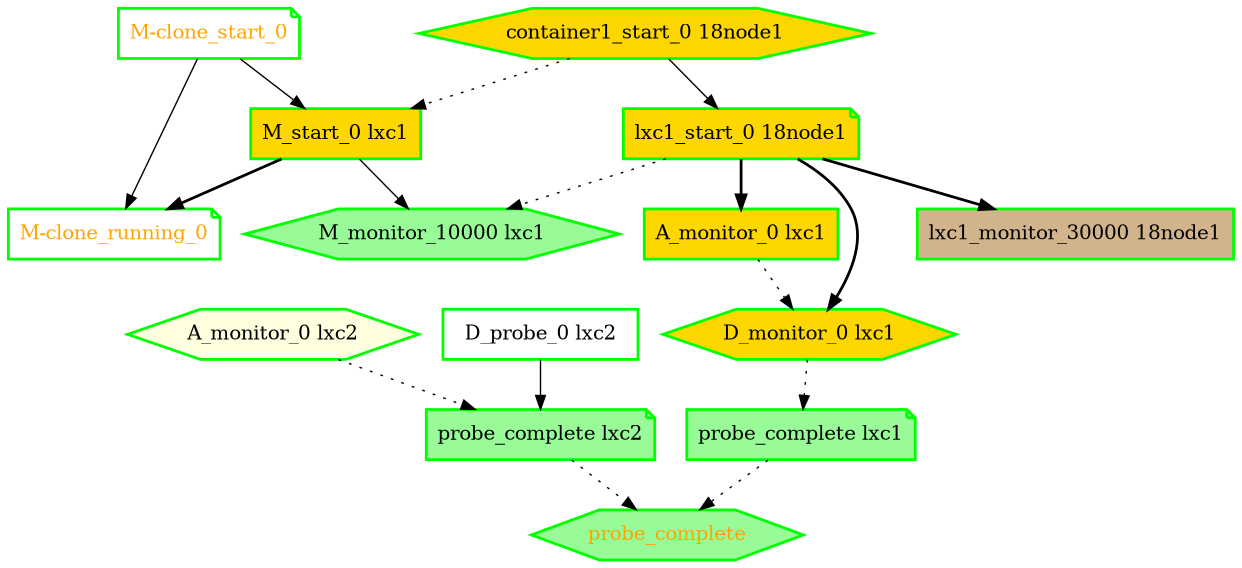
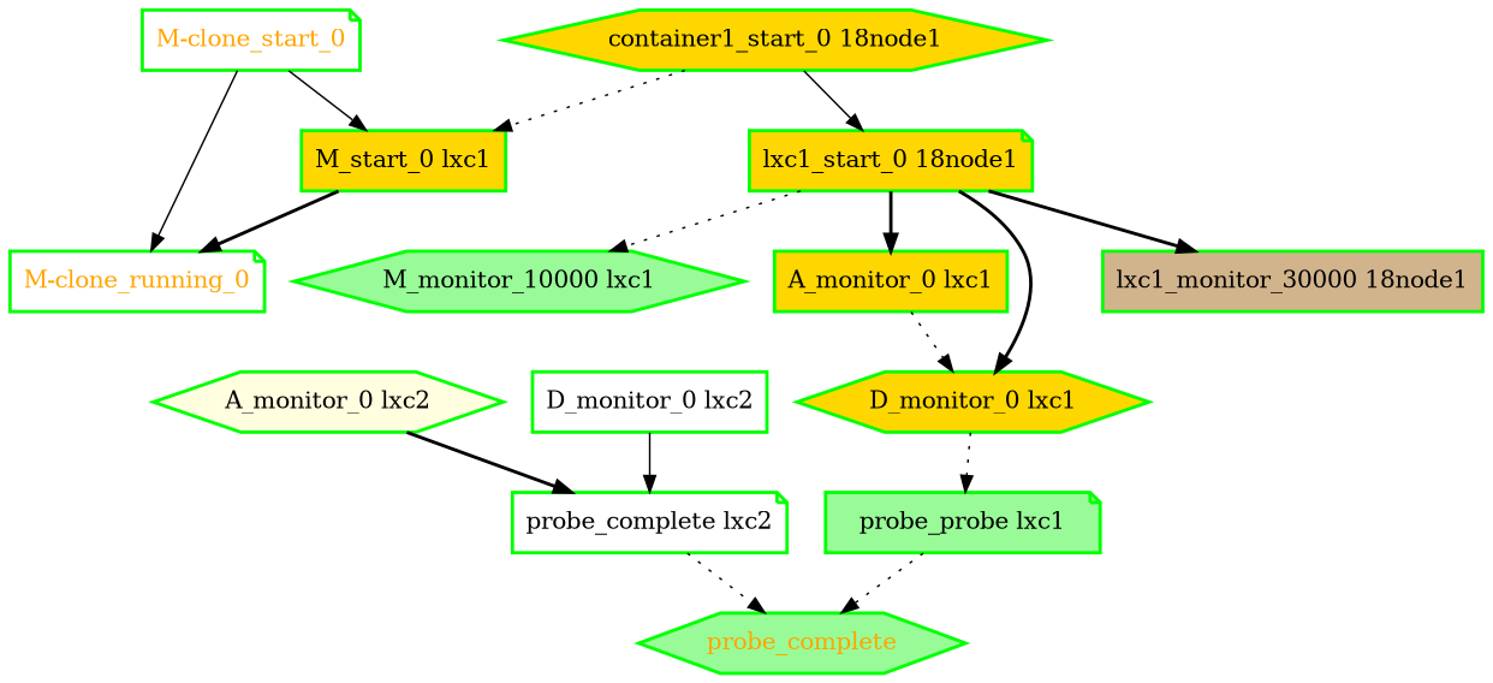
  digraph {
    node [color=green fillcolor=gold fontcolor=black shape=hexagon style="bold,filled"]
    edge [style=dotted]
    "A_monitor_0 lxc1" [shape=box]
    "D_monitor_0 lxc1"
    probe_complete [fillcolor=palegreen fontcolor=orange]
-   "probe_complete lxc1" [fillcolor=palegreen shape=note]
+   "probe_complete lxc1" [fillcolor=palegreen shape=note label="probe_probe lxc1"]
    "A_monitor_0 lxc2" [fillcolor=lightyellow]
-   "probe_complete lxc2" [fillcolor=palegreen shape=note]
-   "D_monitor_0 lxc2" [fillcolor=white shape=box label="D_probe_0 lxc2"]
+   "probe_complete lxc2" [fillcolor=white shape=note]
+   "D_monitor_0 lxc2" [fillcolor=white shape=box]
    "M-clone_running_0" [fillcolor=white fontcolor=orange shape=note]
    "M-clone_start_0" [fillcolor=white fontcolor=orange shape=note]
    "M_start_0 lxc1" [shape=box]
    "M_monitor_10000 lxc1" [fillcolor=palegreen]
    "container1_start_0 18node1"
    "lxc1_start_0 18node1" [shape=note]
    "lxc1_monitor_30000 18node1" [fillcolor=tan shape=box]
    "A_monitor_0 lxc1" -> "D_monitor_0 lxc1"
    "D_monitor_0 lxc1" -> "probe_complete lxc1"
    "probe_complete lxc1" -> probe_complete
-   "A_monitor_0 lxc2" -> "probe_complete lxc2"
+   "A_monitor_0 lxc2" -> "probe_complete lxc2" [style=bold]
    "probe_complete lxc2" -> probe_complete
    "D_monitor_0 lxc2" -> "probe_complete lxc2" [style=solid]
    "M-clone_start_0" -> "M-clone_running_0" [style=solid]
    "M-clone_start_0" -> "M_start_0 lxc1" [style=solid]
    "M_start_0 lxc1" -> "M-clone_running_0" [style=bold]
-   "M_start_0 lxc1" -> "M_monitor_10000 lxc1" [style=solid]
    "container1_start_0 18node1" -> "M_start_0 lxc1"
    "container1_start_0 18node1" -> "lxc1_start_0 18node1" [style=solid]
    "lxc1_start_0 18node1" -> "A_monitor_0 lxc1" [style=bold]
    "lxc1_start_0 18node1" -> "D_monitor_0 lxc1" [style=bold]
    "lxc1_start_0 18node1" -> "M_monitor_10000 lxc1"
    "lxc1_start_0 18node1" -> "lxc1_monitor_30000 18node1" [style=bold]
  }
